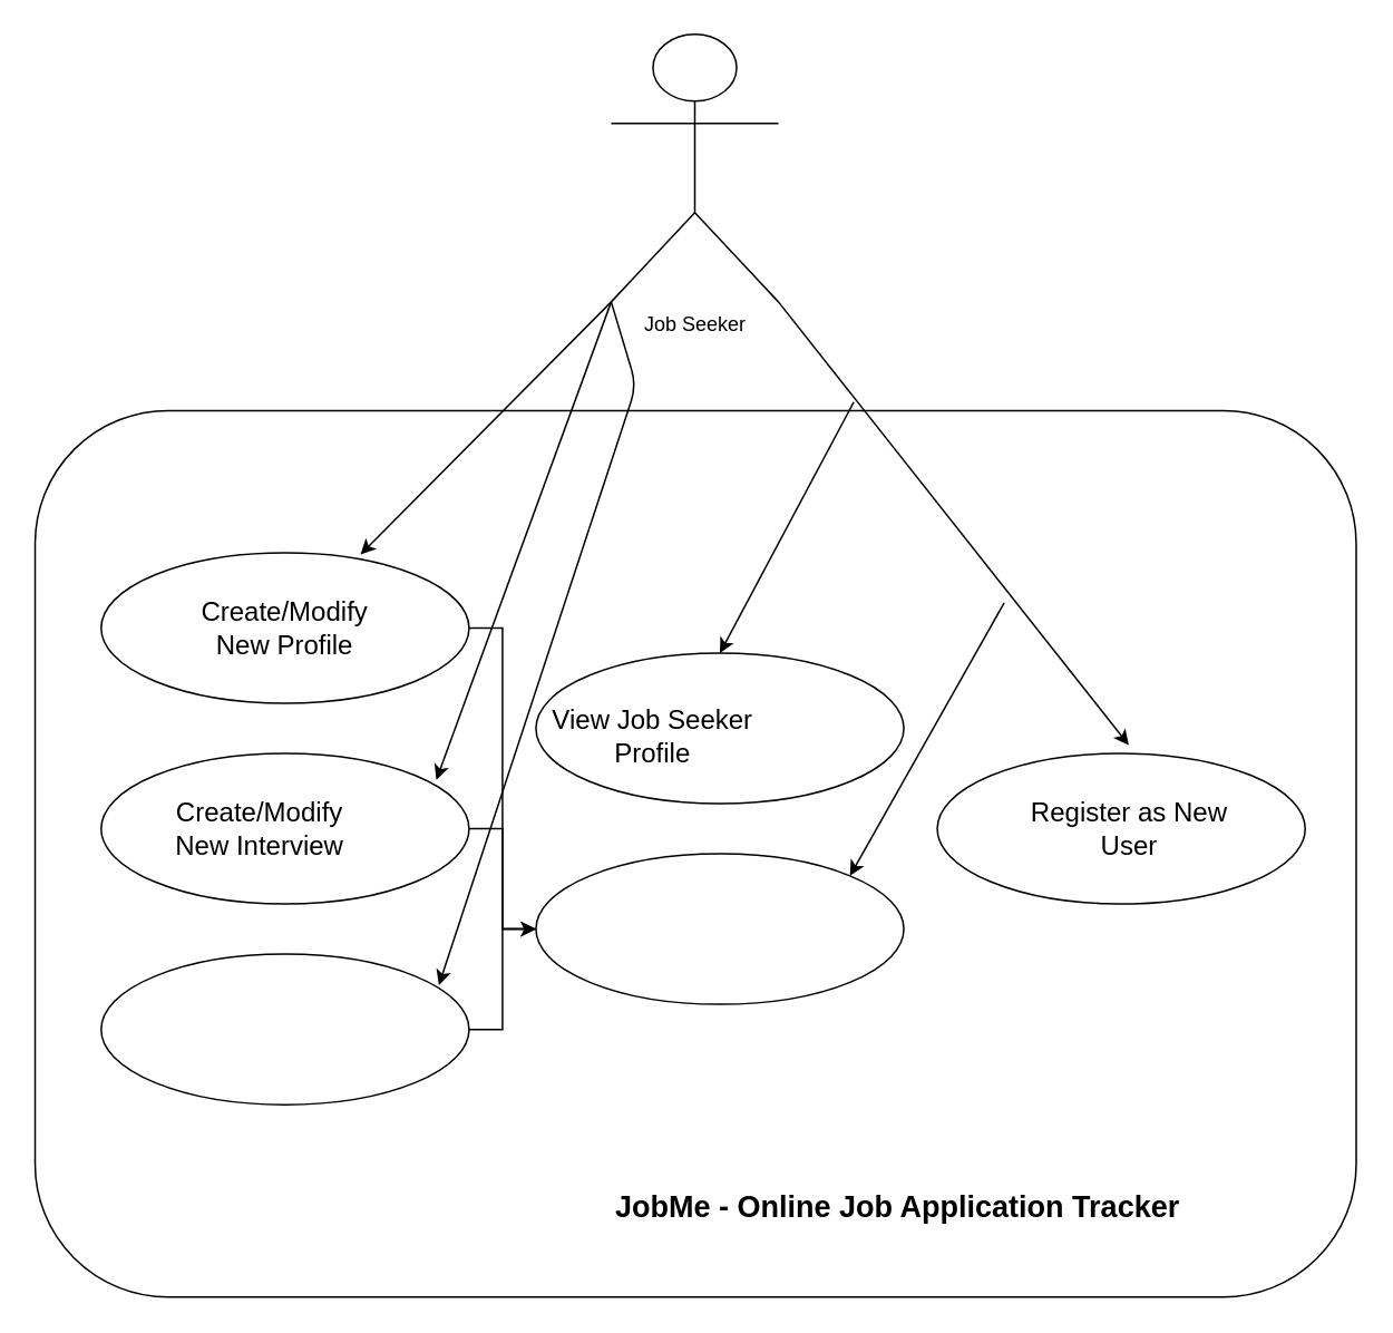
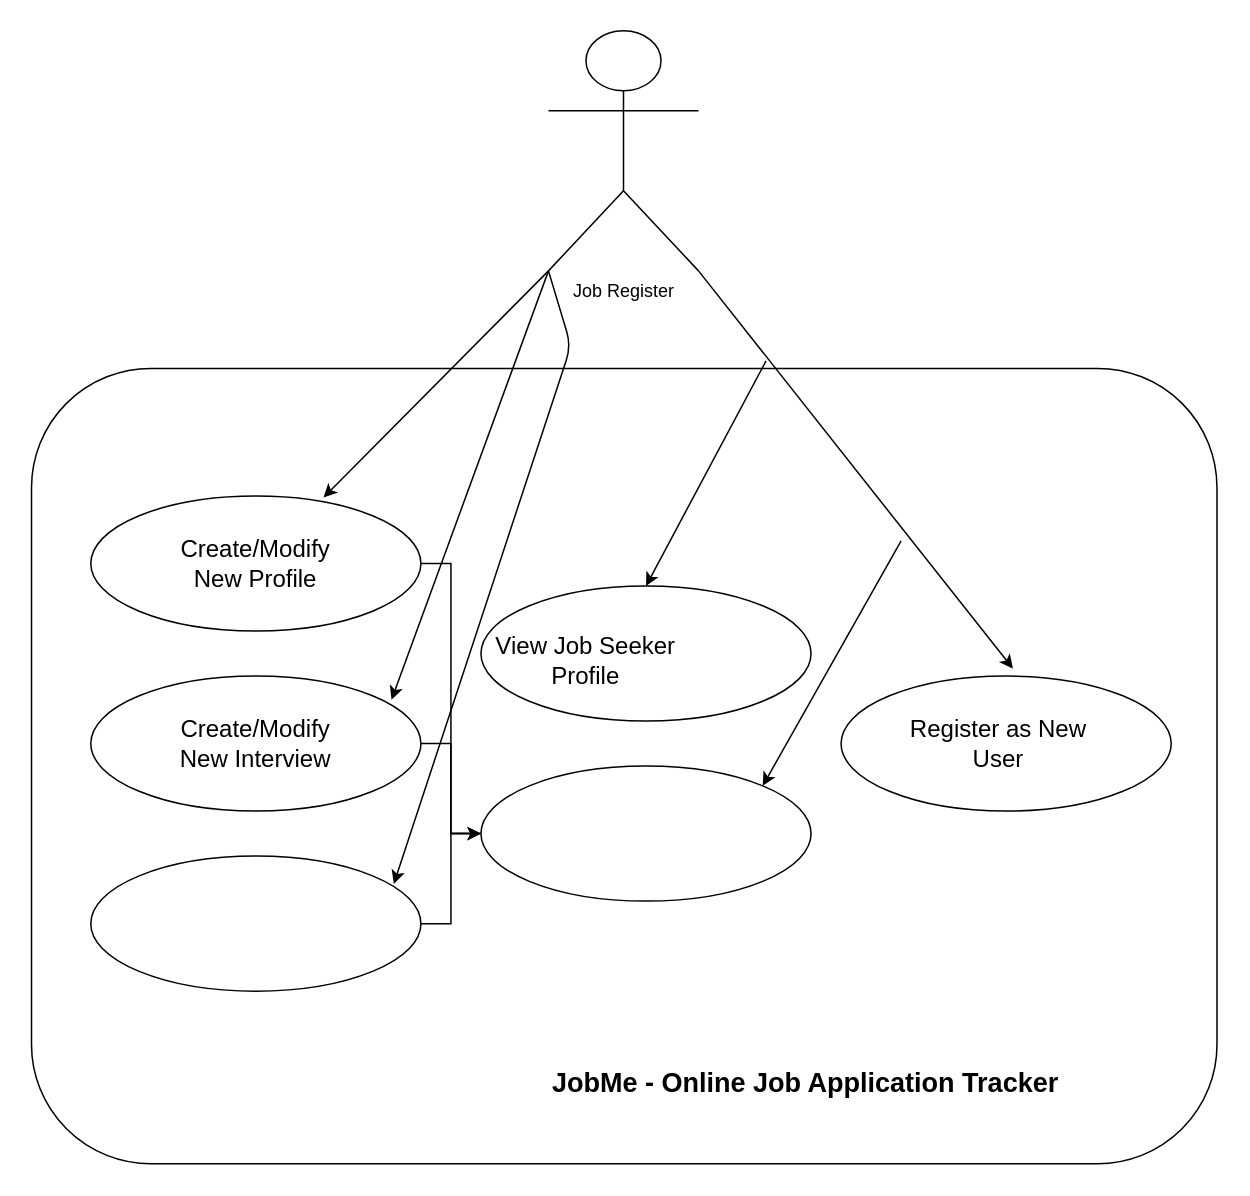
  <mxCell id="0" />
  <mxCell id="1" parent="0" />
  <mxCell id="2" value="" style="rounded=1;whiteSpace=wrap;html=1;" parent="1" vertex="1"><mxGeometry x="20.5" y="245" width="790" height="530" as="geometry" /></mxCell>
- <mxCell id="3" value="Job Seeker" style="shape=umlActor;verticalLabelPosition=bottom;verticalAlign=top;html=1;outlineConnect=0;" parent="1" vertex="1"><mxGeometry x="365" y="20" width="100" height="160" as="geometry" /></mxCell>
+ <mxCell id="3" value="Job Register" style="shape=umlActor;verticalLabelPosition=bottom;verticalAlign=top;html=1;outlineConnect=0;" parent="1" vertex="1"><mxGeometry x="365" y="20" width="100" height="160" as="geometry" /></mxCell>
  <mxCell id="4" value="&lt;font style=&quot;font-size: 18px&quot;&gt;JobMe - Online Job Application Tracker&lt;/font&gt;" style="text;strokeColor=none;fillColor=none;html=1;fontSize=24;fontStyle=1;verticalAlign=middle;align=center;" parent="1" vertex="1"><mxGeometry x="363" y="710" width="345" height="20" as="geometry" /></mxCell>
  <mxCell id="5" style="edgeStyle=orthogonalEdgeStyle;rounded=0;orthogonalLoop=1;jettySize=auto;html=1;entryX=0;entryY=0.5;entryDx=0;entryDy=0;" parent="1" source="6" target="12" edge="1"><mxGeometry relative="1" as="geometry" /></mxCell>
  <mxCell id="6" value="" style="ellipse;whiteSpace=wrap;html=1;" parent="1" vertex="1"><mxGeometry x="60" y="330" width="220" height="90" as="geometry" /></mxCell>
  <mxCell id="7" value="&lt;font style=&quot;font-size: 16px&quot;&gt;Create/Modify New Profile&lt;/font&gt;" style="text;html=1;strokeColor=none;fillColor=none;align=center;verticalAlign=middle;whiteSpace=wrap;rounded=0;" parent="1" vertex="1"><mxGeometry x="105" y="365" width="130" height="20" as="geometry" /></mxCell>
  <mxCell id="8" style="edgeStyle=orthogonalEdgeStyle;rounded=0;orthogonalLoop=1;jettySize=auto;html=1;" parent="1" source="9" target="12" edge="1"><mxGeometry relative="1" as="geometry" /></mxCell>
  <mxCell id="9" value="" style="ellipse;whiteSpace=wrap;html=1;" parent="1" vertex="1"><mxGeometry x="60" y="450" width="220" height="90" as="geometry" /></mxCell>
  <mxCell id="10" style="edgeStyle=orthogonalEdgeStyle;rounded=0;orthogonalLoop=1;jettySize=auto;html=1;entryX=0;entryY=1;entryDx=0;entryDy=0;" parent="1" source="11" target="12" edge="1"><mxGeometry relative="1" as="geometry"><Array as="points"><mxPoint x="300" y="615" /><mxPoint x="300" y="555" /><mxPoint x="352" y="555" /></Array></mxGeometry></mxCell>
  <mxCell id="11" value="" style="ellipse;whiteSpace=wrap;html=1;" parent="1" vertex="1"><mxGeometry x="60" y="570" width="220" height="90" as="geometry" /></mxCell>
  <mxCell id="12" value="" style="ellipse;whiteSpace=wrap;html=1;" parent="1" vertex="1"><mxGeometry x="320" y="510" width="220" height="90" as="geometry" /></mxCell>
- <mxCell id="13" value="&lt;font style=&quot;font-size: 16px&quot;&gt;Create/Modify New Interview&lt;/font&gt;" style="text;html=1;strokeColor=none;fillColor=none;align=center;verticalAlign=middle;whiteSpace=wrap;rounded=0;" parent="1" vertex="1"><mxGeometry x="90" y="485" width="130" height="20" as="geometry" /></mxCell>
+ <mxCell id="13" value="&lt;font style=&quot;font-size: 16px&quot;&gt;Create/Modify New Interview&lt;/font&gt;" style="text;html=1;strokeColor=none;fillColor=none;align=center;verticalAlign=middle;whiteSpace=wrap;rounded=0;" parent="1" vertex="1"><mxGeometry x="105" y="485" width="130" height="20" as="geometry" /></mxCell>
  <mxCell id="14" value="" style="ellipse;whiteSpace=wrap;html=1;" parent="1" vertex="1"><mxGeometry x="320" y="390" width="220" height="90" as="geometry" /></mxCell>
  <mxCell id="15" value="&lt;font style=&quot;font-size: 16px&quot;&gt;View Job Seeker Profile&lt;br&gt;&lt;/font&gt;" style="text;html=1;strokeColor=none;fillColor=none;align=center;verticalAlign=middle;whiteSpace=wrap;rounded=0;" parent="1" vertex="1"><mxGeometry x="325" y="430" width="130" height="20" as="geometry" /></mxCell>
  <mxCell id="16" value="" style="ellipse;whiteSpace=wrap;html=1;" parent="1" vertex="1"><mxGeometry x="560" y="450" width="220" height="90" as="geometry" /></mxCell>
- <mxCell id="17" value="&lt;font style=&quot;font-size: 16px&quot;&gt;Register as New User&lt;/font&gt;" style="text;html=1;strokeColor=none;fillColor=none;align=center;verticalAlign=middle;whiteSpace=wrap;rounded=0;" parent="1" vertex="1"><mxGeometry x="610" y="485" width="130" height="20" as="geometry" /></mxCell>
+ <mxCell id="17" value="&lt;font style=&quot;font-size: 16px&quot;&gt;Register as New User&lt;/font&gt;" style="text;html=1;strokeColor=none;fillColor=none;align=center;verticalAlign=middle;whiteSpace=wrap;rounded=0;" parent="1" vertex="1"><mxGeometry x="600" y="485" width="130" height="20" as="geometry" /></mxCell>
  <mxCell id="18" value="" style="endArrow=classic;html=1;exitX=1;exitY=1;exitDx=0;exitDy=0;exitPerimeter=0;" parent="1" source="3" edge="1"><mxGeometry width="50" height="50" relative="1" as="geometry"><mxPoint x="440" y="745" as="sourcePoint" /><mxPoint x="674.5" y="445" as="targetPoint" /></mxGeometry></mxCell>
  <mxCell id="19" value="" style="endArrow=classic;html=1;entryX=0.5;entryY=0;entryDx=0;entryDy=0;" parent="1" target="14" edge="1"><mxGeometry width="50" height="50" relative="1" as="geometry"><mxPoint x="510" y="240" as="sourcePoint" /><mxPoint x="684.5" y="455" as="targetPoint" /><Array as="points" /></mxGeometry></mxCell>
  <mxCell id="20" value="" style="endArrow=classic;html=1;exitX=1;exitY=1;exitDx=0;exitDy=0;exitPerimeter=0;entryX=0.705;entryY=0.011;entryDx=0;entryDy=0;entryPerimeter=0;" parent="1" target="6" edge="1"><mxGeometry width="50" height="50" relative="1" as="geometry"><mxPoint x="365" y="180" as="sourcePoint" /><mxPoint x="305" y="380" as="targetPoint" /><Array as="points" /></mxGeometry></mxCell>
  <mxCell id="21" value="" style="endArrow=classic;html=1;exitX=0;exitY=1;exitDx=0;exitDy=0;exitPerimeter=0;entryX=0.911;entryY=0.175;entryDx=0;entryDy=0;entryPerimeter=0;" parent="1" source="3" target="9" edge="1"><mxGeometry width="50" height="50" relative="1" as="geometry"><mxPoint x="340" y="210" as="sourcePoint" /><mxPoint x="280" y="485" as="targetPoint" /><Array as="points" /></mxGeometry></mxCell>
  <mxCell id="22" value="" style="endArrow=classic;html=1;exitX=0;exitY=1;exitDx=0;exitDy=0;exitPerimeter=0;entryX=0.918;entryY=0.206;entryDx=0;entryDy=0;entryPerimeter=0;" parent="1" source="3" target="11" edge="1"><mxGeometry width="50" height="50" relative="1" as="geometry"><mxPoint x="365" y="300" as="sourcePoint" /><mxPoint x="280" y="605" as="targetPoint" /><Array as="points"><mxPoint x="380" y="230" /></Array></mxGeometry></mxCell>
  <mxCell id="23" value="" style="endArrow=classic;html=1;entryX=1;entryY=0;entryDx=0;entryDy=0;" parent="1" target="12" edge="1"><mxGeometry width="50" height="50" relative="1" as="geometry"><mxPoint x="600" y="360" as="sourcePoint" /><mxPoint x="480.5" y="515" as="targetPoint" /><Array as="points" /></mxGeometry></mxCell>
